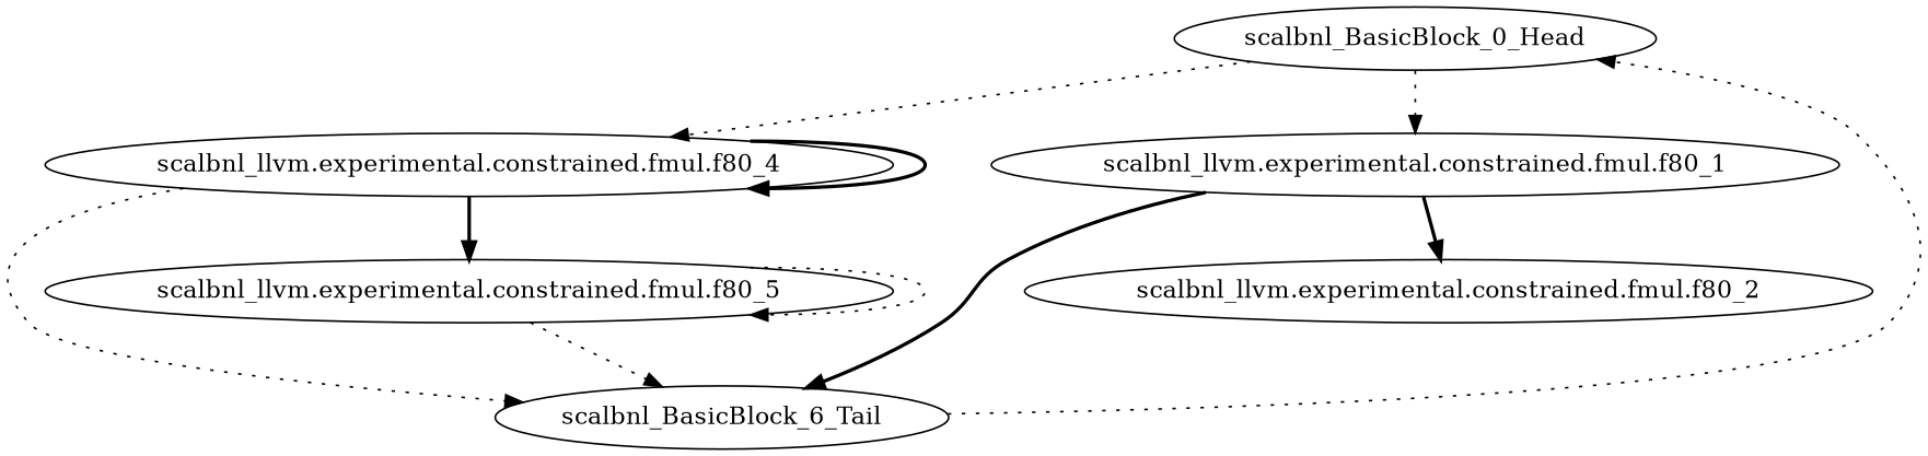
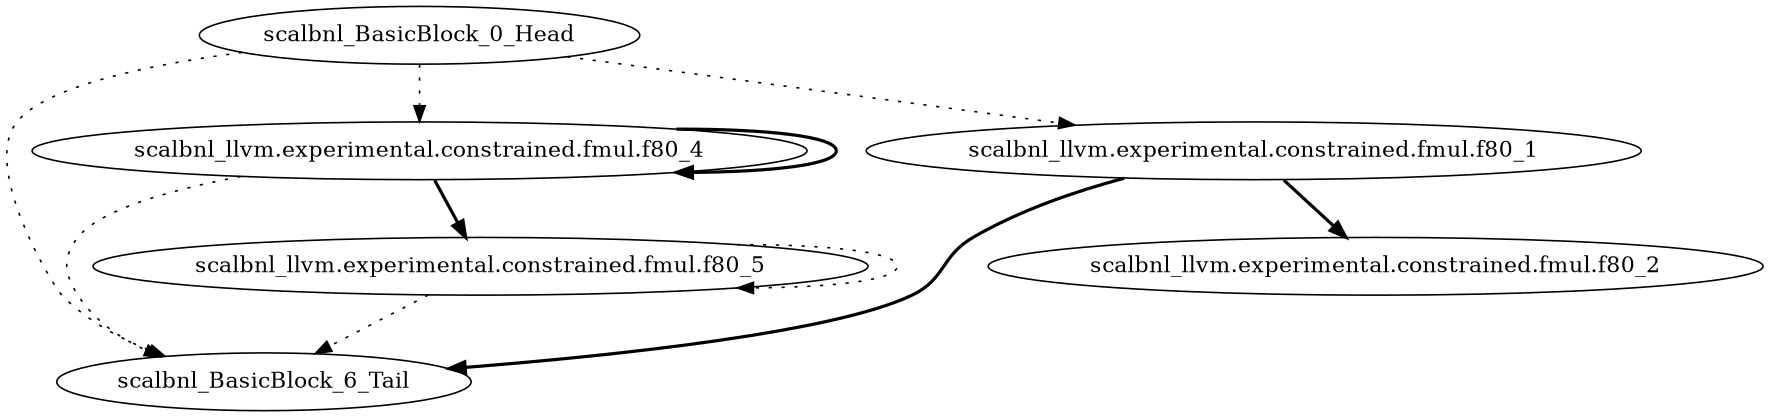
  digraph {
    edge [style=dotted]
    scalbnl_BasicBlock_0_Head
    scalbnl_BasicBlock_6_Tail
    "scalbnl_llvm.experimental.constrained.fmul.f80_4"
    "scalbnl_llvm.experimental.constrained.fmul.f80_1"
    "scalbnl_llvm.experimental.constrained.fmul.f80_5"
    "scalbnl_llvm.experimental.constrained.fmul.f80_2"
-   scalbnl_BasicBlock_6_Tail -> scalbnl_BasicBlock_0_Head
+   scalbnl_BasicBlock_0_Head -> scalbnl_BasicBlock_6_Tail
    scalbnl_BasicBlock_0_Head -> "scalbnl_llvm.experimental.constrained.fmul.f80_4"
    scalbnl_BasicBlock_0_Head -> "scalbnl_llvm.experimental.constrained.fmul.f80_1"
    "scalbnl_llvm.experimental.constrained.fmul.f80_4" -> scalbnl_BasicBlock_6_Tail
    "scalbnl_llvm.experimental.constrained.fmul.f80_4" -> "scalbnl_llvm.experimental.constrained.fmul.f80_4" [style=bold]
    "scalbnl_llvm.experimental.constrained.fmul.f80_4" -> "scalbnl_llvm.experimental.constrained.fmul.f80_5" [style=bold]
    "scalbnl_llvm.experimental.constrained.fmul.f80_1" -> scalbnl_BasicBlock_6_Tail [style=bold]
    "scalbnl_llvm.experimental.constrained.fmul.f80_1" -> "scalbnl_llvm.experimental.constrained.fmul.f80_2" [style=bold]
    "scalbnl_llvm.experimental.constrained.fmul.f80_5" -> scalbnl_BasicBlock_6_Tail
    "scalbnl_llvm.experimental.constrained.fmul.f80_5" -> "scalbnl_llvm.experimental.constrained.fmul.f80_5"
  }
